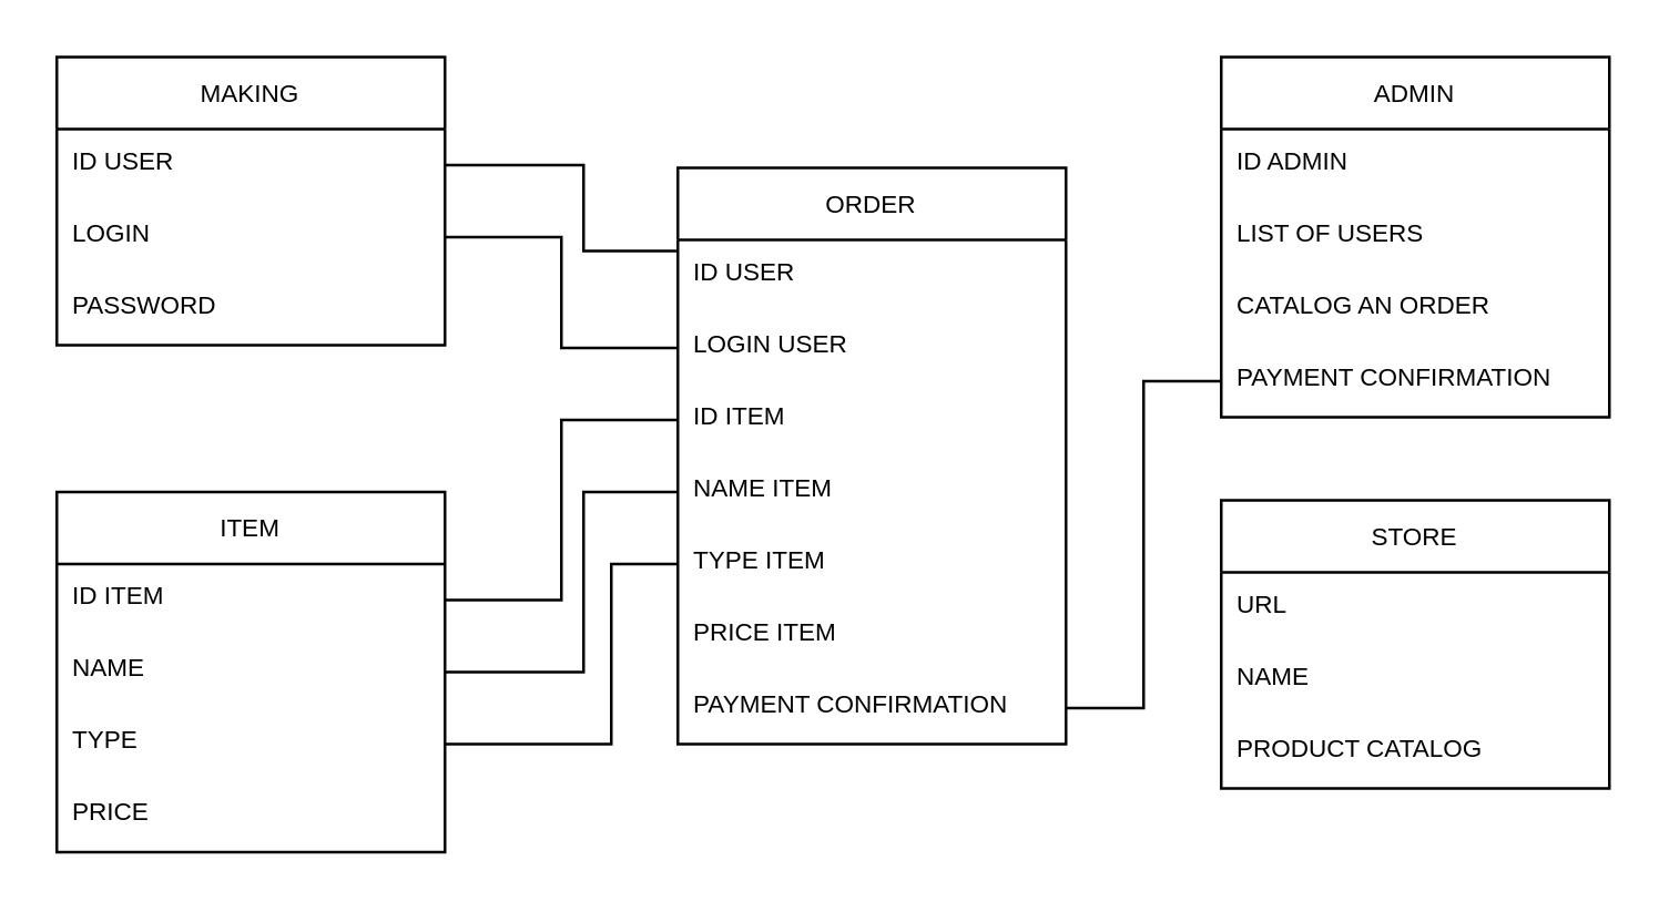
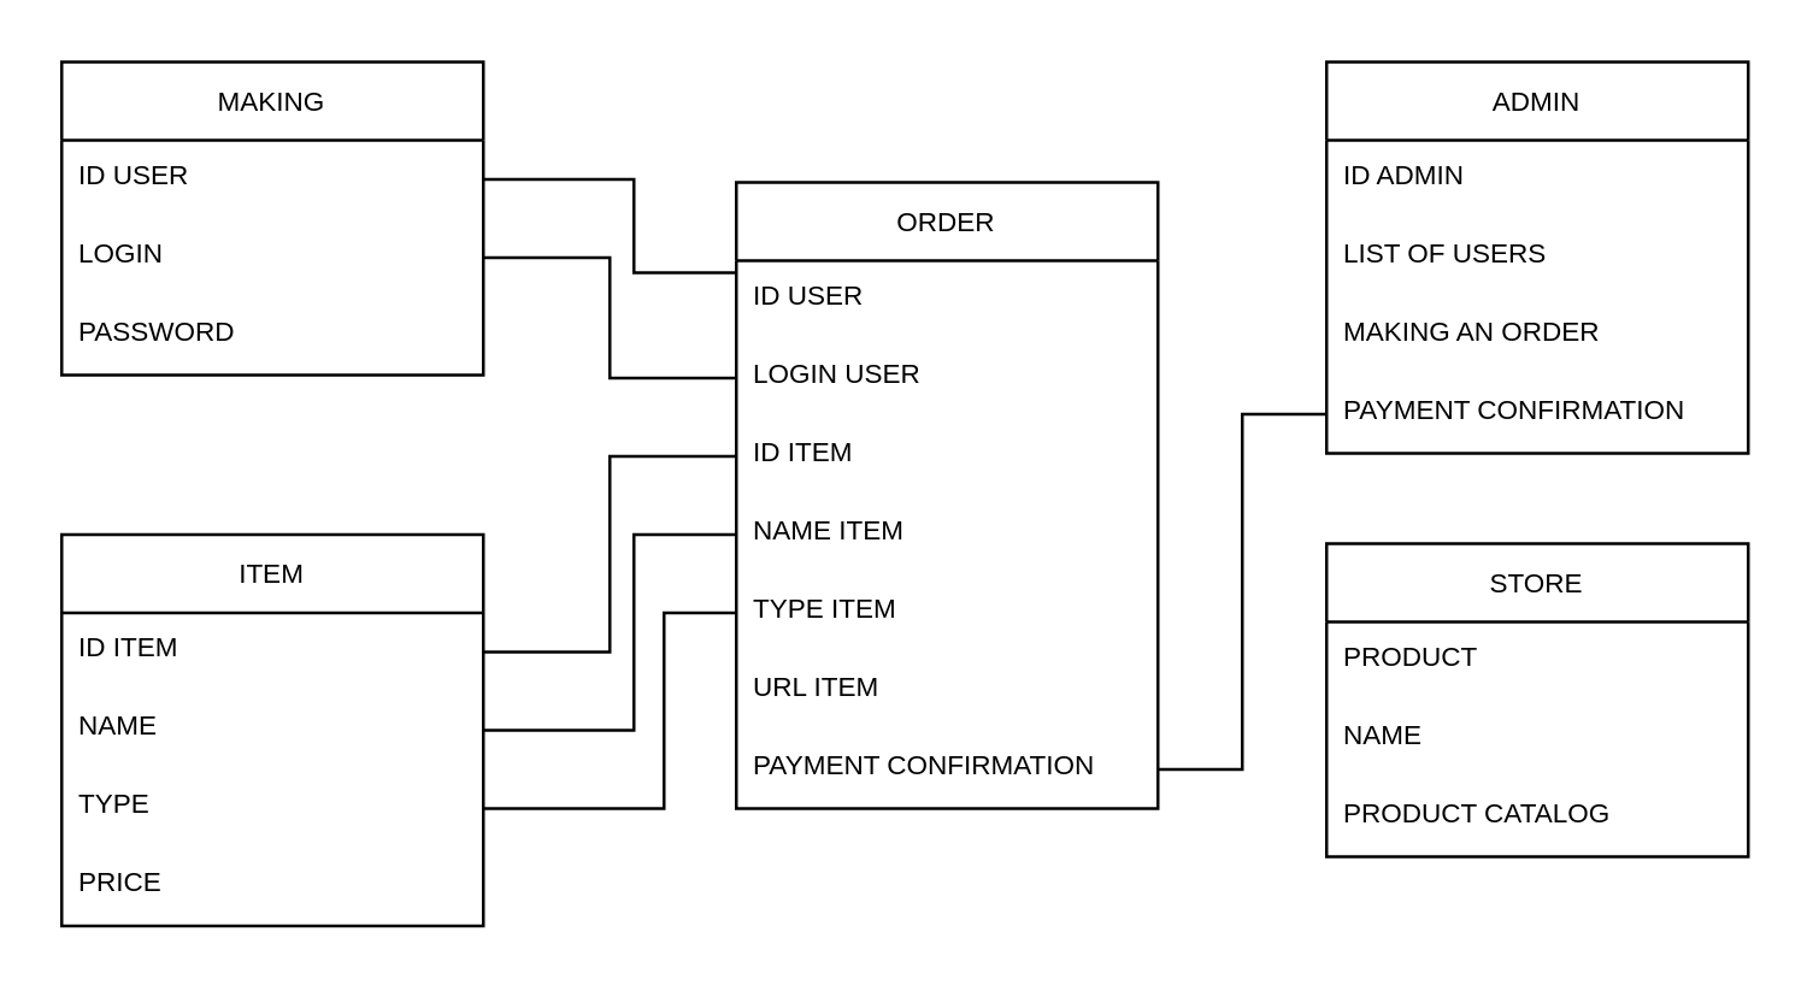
  <mxCell id="0" />
  <mxCell id="1" parent="0" />
  <mxCell id="2" value="MAKING" style="swimlane;fontStyle=0;childLayout=stackLayout;horizontal=1;startSize=26;fillColor=none;horizontalStack=0;resizeParent=1;resizeParentMax=0;resizeLast=0;collapsible=1;marginBottom=0;fontSize=9;" vertex="1" parent="1"><mxGeometry x="20" y="20" width="140" height="104" as="geometry" /></mxCell>
  <mxCell id="3" value="ID USER" style="text;strokeColor=none;fillColor=none;align=left;verticalAlign=top;spacingLeft=4;spacingRight=4;overflow=hidden;rotatable=0;points=[[0,0.5],[1,0.5]];portConstraint=eastwest;fontSize=9;" vertex="1" parent="2"><mxGeometry y="26" width="140" height="26" as="geometry" /></mxCell>
  <mxCell id="4" value="LOGIN" style="text;strokeColor=none;fillColor=none;align=left;verticalAlign=top;spacingLeft=4;spacingRight=4;overflow=hidden;rotatable=0;points=[[0,0.5],[1,0.5]];portConstraint=eastwest;fontSize=9;" vertex="1" parent="2"><mxGeometry y="52" width="140" height="26" as="geometry" /></mxCell>
  <mxCell id="5" value="PASSWORD" style="text;strokeColor=none;fillColor=none;align=left;verticalAlign=top;spacingLeft=4;spacingRight=4;overflow=hidden;rotatable=0;points=[[0,0.5],[1,0.5]];portConstraint=eastwest;fontSize=9;" vertex="1" parent="2"><mxGeometry y="78" width="140" height="26" as="geometry" /></mxCell>
  <mxCell id="6" value="ADMIN" style="swimlane;fontStyle=0;childLayout=stackLayout;horizontal=1;startSize=26;fillColor=none;horizontalStack=0;resizeParent=1;resizeParentMax=0;resizeLast=0;collapsible=1;marginBottom=0;fontSize=9;" vertex="1" parent="1"><mxGeometry x="440" y="20" width="140" height="130" as="geometry" /></mxCell>
  <mxCell id="7" value="ID ADMIN" style="text;strokeColor=none;fillColor=none;align=left;verticalAlign=top;spacingLeft=4;spacingRight=4;overflow=hidden;rotatable=0;points=[[0,0.5],[1,0.5]];portConstraint=eastwest;fontSize=9;" vertex="1" parent="6"><mxGeometry y="26" width="140" height="26" as="geometry" /></mxCell>
  <mxCell id="8" value="LIST OF USERS" style="text;strokeColor=none;fillColor=none;align=left;verticalAlign=top;spacingLeft=4;spacingRight=4;overflow=hidden;rotatable=0;points=[[0,0.5],[1,0.5]];portConstraint=eastwest;fontSize=9;" vertex="1" parent="6"><mxGeometry y="52" width="140" height="26" as="geometry" /></mxCell>
- <mxCell id="9" value="CATALOG AN ORDER" style="text;strokeColor=none;fillColor=none;align=left;verticalAlign=top;spacingLeft=4;spacingRight=4;overflow=hidden;rotatable=0;points=[[0,0.5],[1,0.5]];portConstraint=eastwest;fontSize=9;" vertex="1" parent="6"><mxGeometry y="78" width="140" height="26" as="geometry" /></mxCell>
+ <mxCell id="9" value="MAKING AN ORDER" style="text;strokeColor=none;fillColor=none;align=left;verticalAlign=top;spacingLeft=4;spacingRight=4;overflow=hidden;rotatable=0;points=[[0,0.5],[1,0.5]];portConstraint=eastwest;fontSize=9;" vertex="1" parent="6"><mxGeometry y="78" width="140" height="26" as="geometry" /></mxCell>
  <mxCell id="10" value="PAYMENT CONFIRMATION" style="text;strokeColor=none;fillColor=none;align=left;verticalAlign=top;spacingLeft=4;spacingRight=4;overflow=hidden;rotatable=0;points=[[0,0.5],[1,0.5]];portConstraint=eastwest;fontSize=9;" vertex="1" parent="6"><mxGeometry y="104" width="140" height="26" as="geometry" /></mxCell>
  <mxCell id="11" value="ORDER" style="swimlane;fontStyle=0;childLayout=stackLayout;horizontal=1;startSize=26;fillColor=none;horizontalStack=0;resizeParent=1;resizeParentMax=0;resizeLast=0;collapsible=1;marginBottom=0;fontSize=9;" vertex="1" parent="1"><mxGeometry x="244" y="60" width="140" height="208" as="geometry" /></mxCell>
  <mxCell id="12" value="ID USER" style="text;strokeColor=none;fillColor=none;align=left;verticalAlign=top;spacingLeft=4;spacingRight=4;overflow=hidden;rotatable=0;points=[[0,0.5],[1,0.5]];portConstraint=eastwest;fontSize=9;" vertex="1" parent="11"><mxGeometry y="26" width="140" height="26" as="geometry" /></mxCell>
  <mxCell id="13" value="LOGIN USER" style="text;strokeColor=none;fillColor=none;align=left;verticalAlign=top;spacingLeft=4;spacingRight=4;overflow=hidden;rotatable=0;points=[[0,0.5],[1,0.5]];portConstraint=eastwest;fontSize=9;" vertex="1" parent="11"><mxGeometry y="52" width="140" height="26" as="geometry" /></mxCell>
  <mxCell id="14" value="ID ITEM" style="text;strokeColor=none;fillColor=none;align=left;verticalAlign=top;spacingLeft=4;spacingRight=4;overflow=hidden;rotatable=0;points=[[0,0.5],[1,0.5]];portConstraint=eastwest;fontSize=9;" vertex="1" parent="11"><mxGeometry y="78" width="140" height="26" as="geometry" /></mxCell>
  <mxCell id="15" value="NAME ITEM" style="text;strokeColor=none;fillColor=none;align=left;verticalAlign=top;spacingLeft=4;spacingRight=4;overflow=hidden;rotatable=0;points=[[0,0.5],[1,0.5]];portConstraint=eastwest;fontSize=9;" vertex="1" parent="11"><mxGeometry y="104" width="140" height="26" as="geometry" /></mxCell>
  <mxCell id="16" value="TYPE ITEM" style="text;strokeColor=none;fillColor=none;align=left;verticalAlign=top;spacingLeft=4;spacingRight=4;overflow=hidden;rotatable=0;points=[[0,0.5],[1,0.5]];portConstraint=eastwest;fontSize=9;" vertex="1" parent="11"><mxGeometry y="130" width="140" height="26" as="geometry" /></mxCell>
- <mxCell id="17" value="PRICE ITEM" style="text;strokeColor=none;fillColor=none;align=left;verticalAlign=top;spacingLeft=4;spacingRight=4;overflow=hidden;rotatable=0;points=[[0,0.5],[1,0.5]];portConstraint=eastwest;fontSize=9;" vertex="1" parent="11"><mxGeometry y="156" width="140" height="26" as="geometry" /></mxCell>
+ <mxCell id="17" value="URL ITEM" style="text;strokeColor=none;fillColor=none;align=left;verticalAlign=top;spacingLeft=4;spacingRight=4;overflow=hidden;rotatable=0;points=[[0,0.5],[1,0.5]];portConstraint=eastwest;fontSize=9;" vertex="1" parent="11"><mxGeometry y="156" width="140" height="26" as="geometry" /></mxCell>
  <mxCell id="18" value="PAYMENT CONFIRMATION" style="text;strokeColor=none;fillColor=none;align=left;verticalAlign=top;spacingLeft=4;spacingRight=4;overflow=hidden;rotatable=0;points=[[0,0.5],[1,0.5]];portConstraint=eastwest;fontSize=9;" vertex="1" parent="11"><mxGeometry y="182" width="140" height="26" as="geometry" /></mxCell>
  <mxCell id="19" value="ITEM" style="swimlane;fontStyle=0;childLayout=stackLayout;horizontal=1;startSize=26;fillColor=none;horizontalStack=0;resizeParent=1;resizeParentMax=0;resizeLast=0;collapsible=1;marginBottom=0;fontSize=9;" vertex="1" parent="1"><mxGeometry x="20" y="177" width="140" height="130" as="geometry" /></mxCell>
  <mxCell id="20" value="ID ITEM" style="text;strokeColor=none;fillColor=none;align=left;verticalAlign=top;spacingLeft=4;spacingRight=4;overflow=hidden;rotatable=0;points=[[0,0.5],[1,0.5]];portConstraint=eastwest;fontSize=9;" vertex="1" parent="19"><mxGeometry y="26" width="140" height="26" as="geometry" /></mxCell>
  <mxCell id="21" value="NAME" style="text;strokeColor=none;fillColor=none;align=left;verticalAlign=top;spacingLeft=4;spacingRight=4;overflow=hidden;rotatable=0;points=[[0,0.5],[1,0.5]];portConstraint=eastwest;fontSize=9;" vertex="1" parent="19"><mxGeometry y="52" width="140" height="26" as="geometry" /></mxCell>
  <mxCell id="22" value="TYPE" style="text;strokeColor=none;fillColor=none;align=left;verticalAlign=top;spacingLeft=4;spacingRight=4;overflow=hidden;rotatable=0;points=[[0,0.5],[1,0.5]];portConstraint=eastwest;fontSize=9;" vertex="1" parent="19"><mxGeometry y="78" width="140" height="26" as="geometry" /></mxCell>
  <mxCell id="23" value="PRICE" style="text;strokeColor=none;fillColor=none;align=left;verticalAlign=top;spacingLeft=4;spacingRight=4;overflow=hidden;rotatable=0;points=[[0,0.5],[1,0.5]];portConstraint=eastwest;fontSize=9;" vertex="1" parent="19"><mxGeometry y="104" width="140" height="26" as="geometry" /></mxCell>
  <mxCell id="24" value="STORE" style="swimlane;fontStyle=0;childLayout=stackLayout;horizontal=1;startSize=26;fillColor=none;horizontalStack=0;resizeParent=1;resizeParentMax=0;resizeLast=0;collapsible=1;marginBottom=0;fontSize=9;" vertex="1" parent="1"><mxGeometry x="440" y="180" width="140" height="104" as="geometry" /></mxCell>
- <mxCell id="25" value="URL" style="text;strokeColor=none;fillColor=none;align=left;verticalAlign=top;spacingLeft=4;spacingRight=4;overflow=hidden;rotatable=0;points=[[0,0.5],[1,0.5]];portConstraint=eastwest;fontSize=9;" vertex="1" parent="24"><mxGeometry y="26" width="140" height="26" as="geometry" /></mxCell>
+ <mxCell id="25" value="PRODUCT" style="text;strokeColor=none;fillColor=none;align=left;verticalAlign=top;spacingLeft=4;spacingRight=4;overflow=hidden;rotatable=0;points=[[0,0.5],[1,0.5]];portConstraint=eastwest;fontSize=9;" vertex="1" parent="24"><mxGeometry y="26" width="140" height="26" as="geometry" /></mxCell>
  <mxCell id="26" value="NAME" style="text;strokeColor=none;fillColor=none;align=left;verticalAlign=top;spacingLeft=4;spacingRight=4;overflow=hidden;rotatable=0;points=[[0,0.5],[1,0.5]];portConstraint=eastwest;fontSize=9;" vertex="1" parent="24"><mxGeometry y="52" width="140" height="26" as="geometry" /></mxCell>
  <mxCell id="27" value="PRODUCT CATALOG" style="text;strokeColor=none;fillColor=none;align=left;verticalAlign=top;spacingLeft=4;spacingRight=4;overflow=hidden;rotatable=0;points=[[0,0.5],[1,0.5]];portConstraint=eastwest;fontSize=9;" vertex="1" parent="24"><mxGeometry y="78" width="140" height="26" as="geometry" /></mxCell>
  <mxCell id="28" style="edgeStyle=orthogonalEdgeStyle;rounded=0;orthogonalLoop=1;jettySize=auto;html=1;fontSize=9;startArrow=none;startFill=0;endArrow=none;endFill=0;" edge="1" parent="1" source="3" target="12"><mxGeometry relative="1" as="geometry"><Array as="points"><mxPoint x="210" y="59" /><mxPoint x="210" y="90" /></Array></mxGeometry></mxCell>
  <mxCell id="29" style="edgeStyle=orthogonalEdgeStyle;rounded=0;orthogonalLoop=1;jettySize=auto;html=1;entryX=0;entryY=0.5;entryDx=0;entryDy=0;fontSize=9;startArrow=none;startFill=0;endArrow=none;endFill=0;" edge="1" parent="1" source="4" target="13"><mxGeometry relative="1" as="geometry" /></mxCell>
  <mxCell id="30" style="edgeStyle=orthogonalEdgeStyle;rounded=0;orthogonalLoop=1;jettySize=auto;html=1;entryX=0;entryY=0.5;entryDx=0;entryDy=0;fontSize=9;startArrow=none;startFill=0;endArrow=none;endFill=0;" edge="1" parent="1" source="20" target="14"><mxGeometry relative="1" as="geometry" /></mxCell>
  <mxCell id="31" style="edgeStyle=orthogonalEdgeStyle;rounded=0;orthogonalLoop=1;jettySize=auto;html=1;entryX=0;entryY=0.5;entryDx=0;entryDy=0;fontSize=9;startArrow=none;startFill=0;endArrow=none;endFill=0;" edge="1" parent="1" source="21" target="15"><mxGeometry relative="1" as="geometry"><Array as="points"><mxPoint x="210" y="242" /><mxPoint x="210" y="177" /></Array></mxGeometry></mxCell>
  <mxCell id="32" style="edgeStyle=orthogonalEdgeStyle;rounded=0;orthogonalLoop=1;jettySize=auto;html=1;entryX=0;entryY=0.5;entryDx=0;entryDy=0;fontSize=9;startArrow=none;startFill=0;endArrow=none;endFill=0;" edge="1" parent="1" source="22" target="16"><mxGeometry relative="1" as="geometry"><Array as="points"><mxPoint x="220" y="268" /><mxPoint x="220" y="203" /></Array></mxGeometry></mxCell>
  <mxCell id="33" style="edgeStyle=orthogonalEdgeStyle;rounded=0;orthogonalLoop=1;jettySize=auto;html=1;entryX=1;entryY=0.5;entryDx=0;entryDy=0;fontSize=9;startArrow=none;startFill=0;endArrow=none;endFill=0;" edge="1" parent="1" source="10" target="18"><mxGeometry relative="1" as="geometry" /></mxCell>
